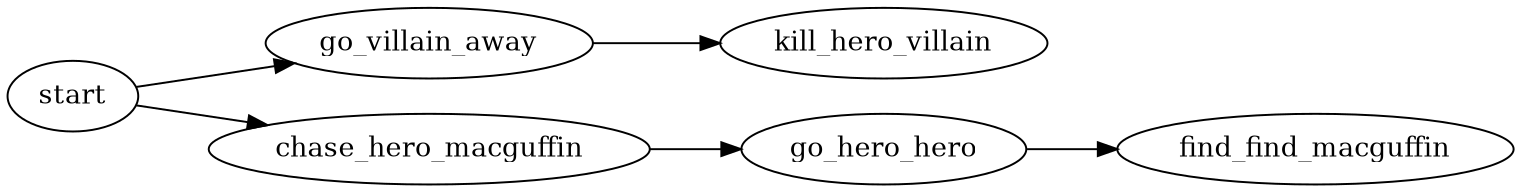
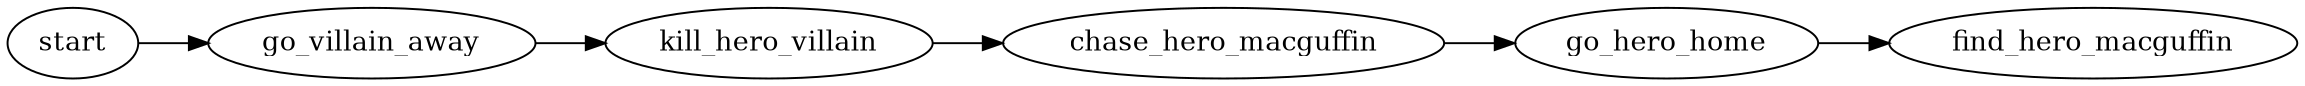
  digraph {
    fontname="DejaVu Serif"
    rankdir=LR
    node [fontname="DejaVu Serif"]
    edge [fontname="DejaVu Serif"]
    n1 [label=go_villain_away]
    start
    kill_hero_villain
    chase_hero_macguffin
-   go_hero_home [label=go_hero_hero]
-   find_hero_macguffin [label=find_find_macguffin]
+   go_hero_home
+   find_hero_macguffin
    n1 -> kill_hero_villain
    start -> n1
-   start -> chase_hero_macguffin
+   kill_hero_villain -> chase_hero_macguffin
    chase_hero_macguffin -> go_hero_home
    go_hero_home -> find_hero_macguffin
  }
